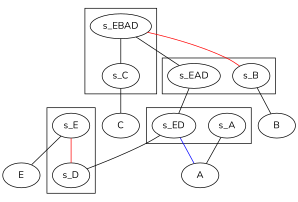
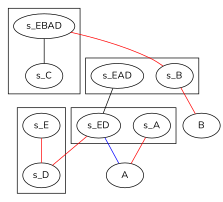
  digraph {
    fontname=Nunito
    node [fontname=Nunito]
    edge [arrowhead=none fontname=Nunito]
    s_EAD
    s_B
    s_EBAD
    s_C
    s_ED
    s_A
    s_E
    s_D
    B
-   C
    A
-   E
    subgraph cluster_1 {
      s_EAD
      s_B
    }
    subgraph cluster_2 {
      s_EBAD
      s_C
    }
    subgraph cluster_3 {
      s_ED
      s_A
    }
    subgraph cluster_4 {
      s_E
      s_D
    }
    s_EAD -> s_ED
-   s_B -> B
-   s_EBAD -> s_EAD
+   s_B -> B [color=red]
    s_EBAD -> s_B [color=red shape=point]
    s_EBAD -> s_C [color=black shape=point]
-   s_C -> C
-   s_ED -> s_D
+   s_ED -> s_D [color=red]
    s_ED -> A [color=blue shape=point]
-   s_A -> A
+   s_A -> A [color=red]
    s_E -> s_D [color=red shape=point]
-   s_E -> E
  }
